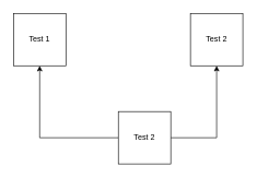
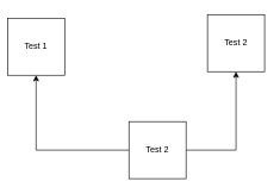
  <mxCell id="0" />
  <mxCell id="1" parent="0" />
- <mxCell id="2" value="Test 1" style="whiteSpace=wrap;html=1;aspect=fixed;" vertex="1" parent="1"><mxGeometry x="20" y="20" width="80" height="80" as="geometry" /></mxCell>
+ <mxCell id="2" value="Test 1" style="whiteSpace=wrap;html=1;aspect=fixed;" vertex="1" parent="1"><mxGeometry x="10" y="25" width="80" height="80" as="geometry" /></mxCell>
  <mxCell id="3" value="Test 2" style="whiteSpace=wrap;html=1;aspect=fixed;" vertex="1" parent="1"><mxGeometry x="290" y="20" width="80" height="80" as="geometry" /></mxCell>
  <mxCell id="4" style="edgeStyle=orthogonalEdgeStyle;rounded=0;orthogonalLoop=1;jettySize=auto;html=1;entryX=0.5;entryY=1;entryDx=0;entryDy=0;" edge="1" parent="1" source="6" target="3"><mxGeometry relative="1" as="geometry" /></mxCell>
  <mxCell id="5" style="edgeStyle=orthogonalEdgeStyle;rounded=0;orthogonalLoop=1;jettySize=auto;html=1;entryX=0.5;entryY=1;entryDx=0;entryDy=0;" edge="1" parent="1" source="6" target="2"><mxGeometry relative="1" as="geometry" /></mxCell>
  <mxCell id="6" value="Test 2" style="whiteSpace=wrap;html=1;aspect=fixed;" vertex="1" parent="1"><mxGeometry x="180" y="170" width="80" height="80" as="geometry" /></mxCell>
